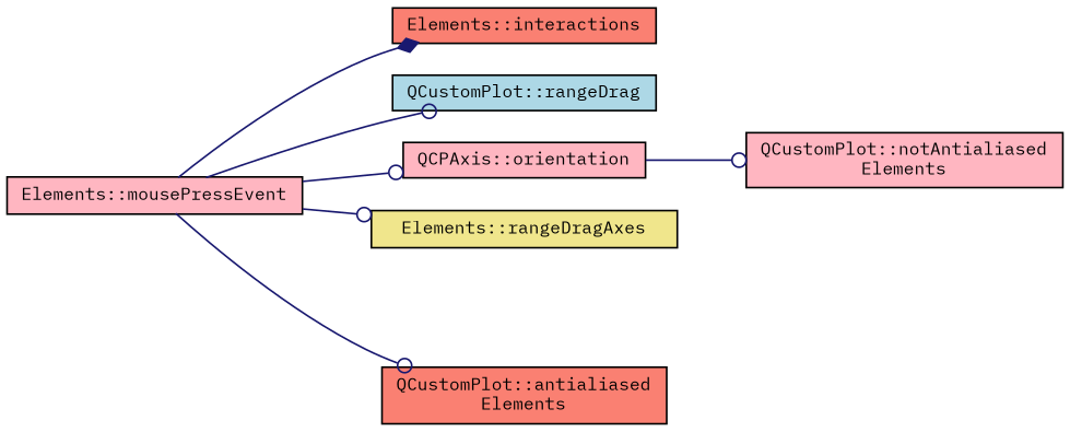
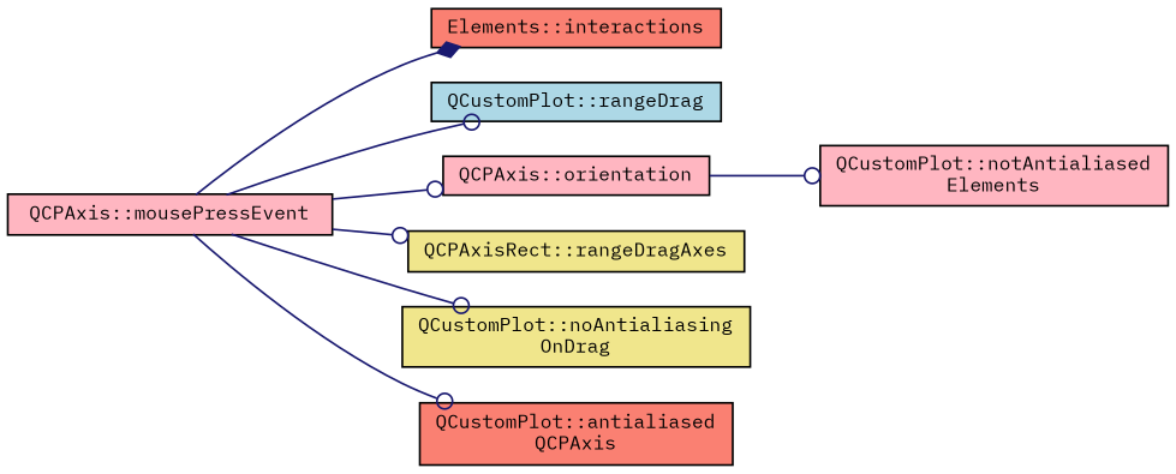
  digraph {
    fontname="IBM Plex Mono"
    rankdir=LR
    node [color=black fillcolor=lightpink fontname="IBM Plex Mono" fontsize=10 shape=record style=filled]
    edge [arrowhead=odot color=midnightblue fontname="IBM Plex Mono" fontsize=10 labelfontname=Helvetica labelfontsize=10 style=solid]
-   n1 [fontcolor=black height=0.2 label="Elements::mousePressEvent" width=0.4]
+   n1 [fontcolor=black height=0.2 label="QCPAxis::mousePressEvent" width=0.4]
    n2 [fillcolor=salmon height=0.2 label="Elements::interactions" width=0.4]
    n3 [fillcolor=lightblue height=0.2 label="QCustomPlot::rangeDrag" width=0.4]
    n4 [height=0.2 label="QCPAxis::orientation" width=0.4]
-   n5 [fillcolor=khaki height=0.2 label="Elements::rangeDragAxes" width=0.4]
-   n7 [fillcolor=salmon height=0.2 label="QCustomPlot::antialiased\lElements" width=0.4]
+   n5 [fillcolor=khaki height=0.2 label="QCPAxisRect::rangeDragAxes" width=0.4]
+   n6 [fillcolor=khaki height=0.2 label="QCustomPlot::noAntialiasing\lOnDrag" width=0.4]
+   n7 [fillcolor=salmon height=0.2 label="QCustomPlot::antialiased\lQCPAxis" width=0.4]
    n8 [height=0.2 label="QCustomPlot::notAntialiased\lElements" width=0.4]
    n1 -> n2 [arrowhead=diamond]
    n1 -> n3
    n1 -> n4
    n1 -> n5
+   n1 -> n6
    n1 -> n7
    n4 -> n8
  }
